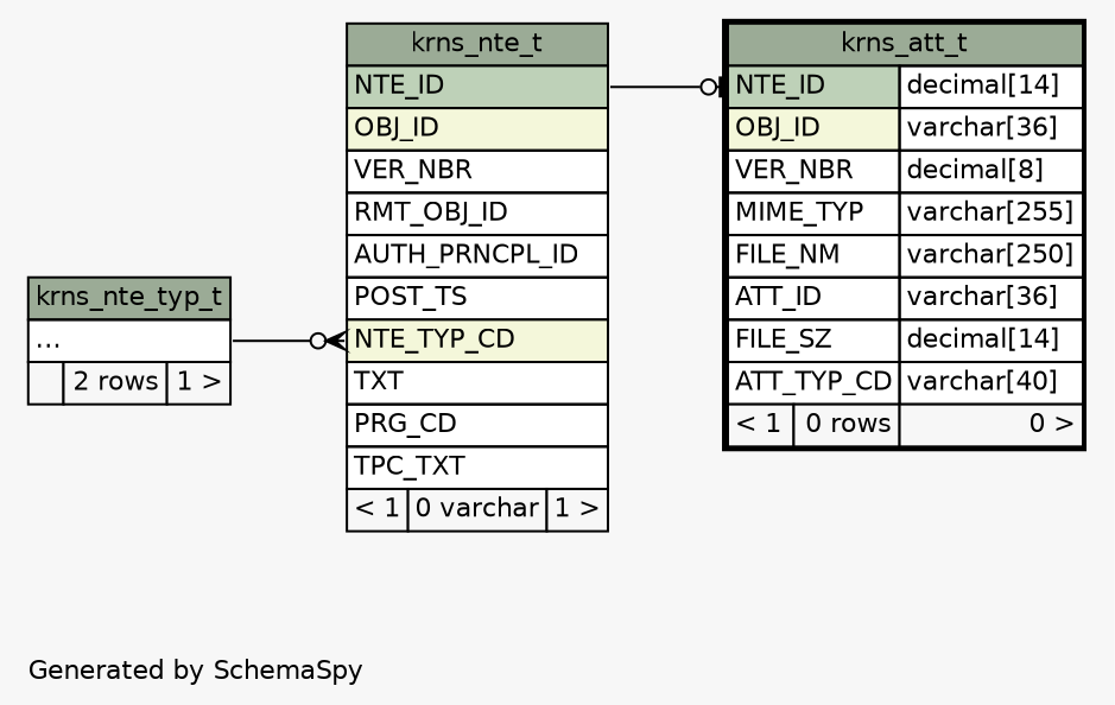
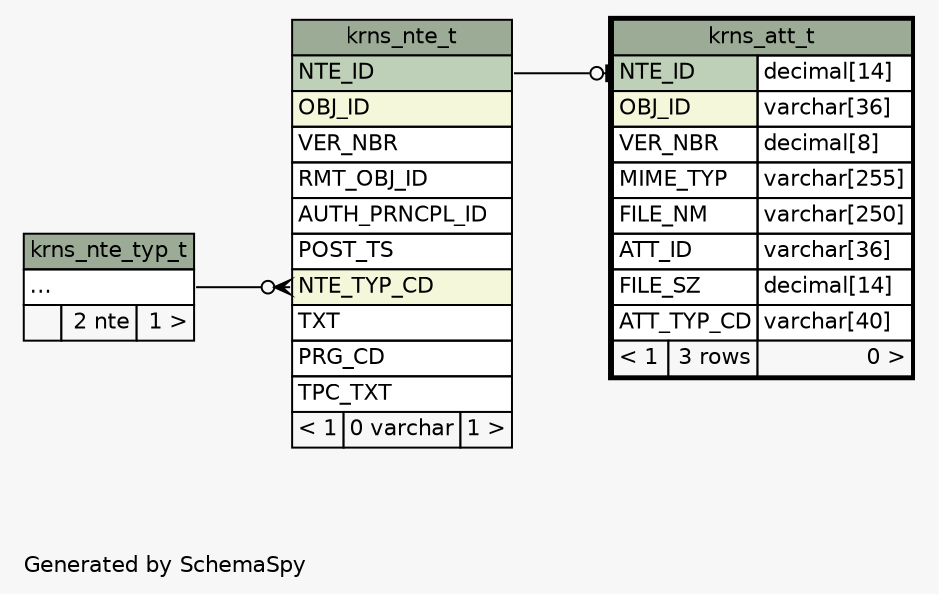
  digraph {
    bgcolor="#f7f7f7"
    fontname=Helvetica
    fontsize=11
    label="\nGenerated by SchemaSpy"
    labeljust=l
    nodesep=0.18
    rankdir=RL
    ranksep=0.46
    node [fontname=Helvetica fontsize=11 shape=plaintext]
    edge [arrowhead=none arrowsize=0.8 dir=back]
-   n1 [label=<     <TABLE BORDER="2" CELLBORDER="1" CELLSPACING="0" BGCOLOR="#ffffff">       <TR><TD COLSPAN="3" BGCOLOR="#9bab96" ALIGN="CENTER">krns_att_t</TD></TR>       <TR><TD PORT="NTE_ID" COLSPAN="2" BGCOLOR="#bed1b8" ALIGN="LEFT">NTE_ID</TD><TD PORT="NTE_ID.type" ALIGN="LEFT">decimal[14]</TD></TR>       <TR><TD PORT="OBJ_ID" COLSPAN="2" BGCOLOR="#f4f7da" ALIGN="LEFT">OBJ_ID</TD><TD PORT="OBJ_ID.type" ALIGN="LEFT">varchar[36]</TD></TR>       <TR><TD PORT="VER_NBR" COLSPAN="2" ALIGN="LEFT">VER_NBR</TD><TD PORT="VER_NBR.type" ALIGN="LEFT">decimal[8]</TD></TR>       <TR><TD PORT="MIME_TYP" COLSPAN="2" ALIGN="LEFT">MIME_TYP</TD><TD PORT="MIME_TYP.type" ALIGN="LEFT">varchar[255]</TD></TR>       <TR><TD PORT="FILE_NM" COLSPAN="2" ALIGN="LEFT">FILE_NM</TD><TD PORT="FILE_NM.type" ALIGN="LEFT">varchar[250]</TD></TR>       <TR><TD PORT="ATT_ID" COLSPAN="2" ALIGN="LEFT">ATT_ID</TD><TD PORT="ATT_ID.type" ALIGN="LEFT">varchar[36]</TD></TR>       <TR><TD PORT="FILE_SZ" COLSPAN="2" ALIGN="LEFT">FILE_SZ</TD><TD PORT="FILE_SZ.type" ALIGN="LEFT">decimal[14]</TD></TR>       <TR><TD PORT="ATT_TYP_CD" COLSPAN="2" ALIGN="LEFT">ATT_TYP_CD</TD><TD PORT="ATT_TYP_CD.type" ALIGN="LEFT">varchar[40]</TD></TR>       <TR><TD ALIGN="LEFT" BGCOLOR="#f7f7f7">&lt; 1</TD><TD ALIGN="RIGHT" BGCOLOR="#f7f7f7">0 rows</TD><TD ALIGN="RIGHT" BGCOLOR="#f7f7f7">0 &gt;</TD></TR>     </TABLE>>]
+   n1 [label=<     <TABLE BORDER="2" CELLBORDER="1" CELLSPACING="0" BGCOLOR="#ffffff">       <TR><TD COLSPAN="3" BGCOLOR="#9bab96" ALIGN="CENTER">krns_att_t</TD></TR>       <TR><TD PORT="NTE_ID" COLSPAN="2" BGCOLOR="#bed1b8" ALIGN="LEFT">NTE_ID</TD><TD PORT="NTE_ID.type" ALIGN="LEFT">decimal[14]</TD></TR>       <TR><TD PORT="OBJ_ID" COLSPAN="2" BGCOLOR="#f4f7da" ALIGN="LEFT">OBJ_ID</TD><TD PORT="OBJ_ID.type" ALIGN="LEFT">varchar[36]</TD></TR>       <TR><TD PORT="VER_NBR" COLSPAN="2" ALIGN="LEFT">VER_NBR</TD><TD PORT="VER_NBR.type" ALIGN="LEFT">decimal[8]</TD></TR>       <TR><TD PORT="MIME_TYP" COLSPAN="2" ALIGN="LEFT">MIME_TYP</TD><TD PORT="MIME_TYP.type" ALIGN="LEFT">varchar[255]</TD></TR>       <TR><TD PORT="FILE_NM" COLSPAN="2" ALIGN="LEFT">FILE_NM</TD><TD PORT="FILE_NM.type" ALIGN="LEFT">varchar[250]</TD></TR>       <TR><TD PORT="ATT_ID" COLSPAN="2" ALIGN="LEFT">ATT_ID</TD><TD PORT="ATT_ID.type" ALIGN="LEFT">varchar[36]</TD></TR>       <TR><TD PORT="FILE_SZ" COLSPAN="2" ALIGN="LEFT">FILE_SZ</TD><TD PORT="FILE_SZ.type" ALIGN="LEFT">decimal[14]</TD></TR>       <TR><TD PORT="ATT_TYP_CD" COLSPAN="2" ALIGN="LEFT">ATT_TYP_CD</TD><TD PORT="ATT_TYP_CD.type" ALIGN="LEFT">varchar[40]</TD></TR>       <TR><TD ALIGN="LEFT" BGCOLOR="#f7f7f7">&lt; 1</TD><TD ALIGN="RIGHT" BGCOLOR="#f7f7f7">3 rows</TD><TD ALIGN="RIGHT" BGCOLOR="#f7f7f7">0 &gt;</TD></TR>     </TABLE>>]
    n2 [label=<     <TABLE BORDER="0" CELLBORDER="1" CELLSPACING="0" BGCOLOR="#ffffff">       <TR><TD COLSPAN="3" BGCOLOR="#9bab96" ALIGN="CENTER">krns_nte_t</TD></TR>       <TR><TD PORT="NTE_ID" COLSPAN="3" BGCOLOR="#bed1b8" ALIGN="LEFT">NTE_ID</TD></TR>       <TR><TD PORT="OBJ_ID" COLSPAN="3" BGCOLOR="#f4f7da" ALIGN="LEFT">OBJ_ID</TD></TR>       <TR><TD PORT="VER_NBR" COLSPAN="3" ALIGN="LEFT">VER_NBR</TD></TR>       <TR><TD PORT="RMT_OBJ_ID" COLSPAN="3" ALIGN="LEFT">RMT_OBJ_ID</TD></TR>       <TR><TD PORT="AUTH_PRNCPL_ID" COLSPAN="3" ALIGN="LEFT">AUTH_PRNCPL_ID</TD></TR>       <TR><TD PORT="POST_TS" COLSPAN="3" ALIGN="LEFT">POST_TS</TD></TR>       <TR><TD PORT="NTE_TYP_CD" COLSPAN="3" BGCOLOR="#f4f7da" ALIGN="LEFT">NTE_TYP_CD</TD></TR>       <TR><TD PORT="TXT" COLSPAN="3" ALIGN="LEFT">TXT</TD></TR>       <TR><TD PORT="PRG_CD" COLSPAN="3" ALIGN="LEFT">PRG_CD</TD></TR>       <TR><TD PORT="TPC_TXT" COLSPAN="3" ALIGN="LEFT">TPC_TXT</TD></TR>       <TR><TD ALIGN="LEFT" BGCOLOR="#f7f7f7">&lt; 1</TD><TD ALIGN="RIGHT" BGCOLOR="#f7f7f7">0 varchar</TD><TD ALIGN="RIGHT" BGCOLOR="#f7f7f7">1 &gt;</TD></TR>     </TABLE>>]
-   n3 [label=<     <TABLE BORDER="0" CELLBORDER="1" CELLSPACING="0" BGCOLOR="#ffffff">       <TR><TD COLSPAN="3" BGCOLOR="#9bab96" ALIGN="CENTER">krns_nte_typ_t</TD></TR>       <TR><TD PORT="elipses" COLSPAN="3" ALIGN="LEFT">...</TD></TR>       <TR><TD ALIGN="LEFT" BGCOLOR="#f7f7f7">  </TD><TD ALIGN="RIGHT" BGCOLOR="#f7f7f7">2 rows</TD><TD ALIGN="RIGHT" BGCOLOR="#f7f7f7">1 &gt;</TD></TR>     </TABLE>>]
+   n3 [label=<     <TABLE BORDER="0" CELLBORDER="1" CELLSPACING="0" BGCOLOR="#ffffff">       <TR><TD COLSPAN="3" BGCOLOR="#9bab96" ALIGN="CENTER">krns_nte_typ_t</TD></TR>       <TR><TD PORT="elipses" COLSPAN="3" ALIGN="LEFT">...</TD></TR>       <TR><TD ALIGN="LEFT" BGCOLOR="#f7f7f7">  </TD><TD ALIGN="RIGHT" BGCOLOR="#f7f7f7">2 nte</TD><TD ALIGN="RIGHT" BGCOLOR="#f7f7f7">1 &gt;</TD></TR>     </TABLE>>]
    n1 -> n2 [arrowtail=teeodot headport="NTE_ID:e" tailport="NTE_ID:w"]
    n2 -> n3 [arrowtail=crowodot headport="elipses:e" tailport="NTE_TYP_CD:w"]
  }
